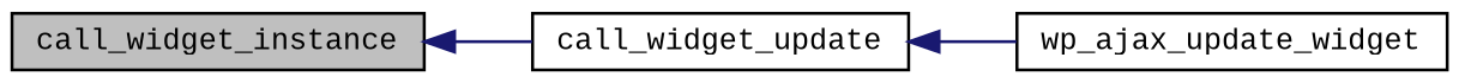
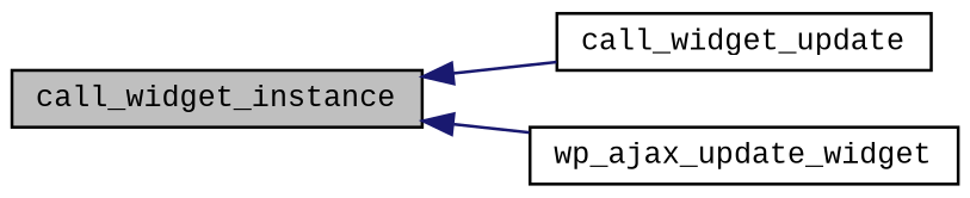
  digraph {
    fontname="Liberation Mono"
    rankdir=LR
    node [color=black fillcolor=white fontname="Liberation Mono" fontsize=10 shape=record style=filled]
    edge [color=midnightblue dir=back fontname="Liberation Mono" fontsize=10 labelfontname=Helvetica labelfontsize=10 style=solid]
    n1 [fillcolor=grey75 fontcolor=black height=0.2 label=call_widget_instance width=0.4]
    n2 [height=0.2 label=call_widget_update width=0.4]
    n3 [height=0.2 label=wp_ajax_update_widget width=0.4]
    n1 -> n2
-   n2 -> n3
+   n1 -> n3
  }
